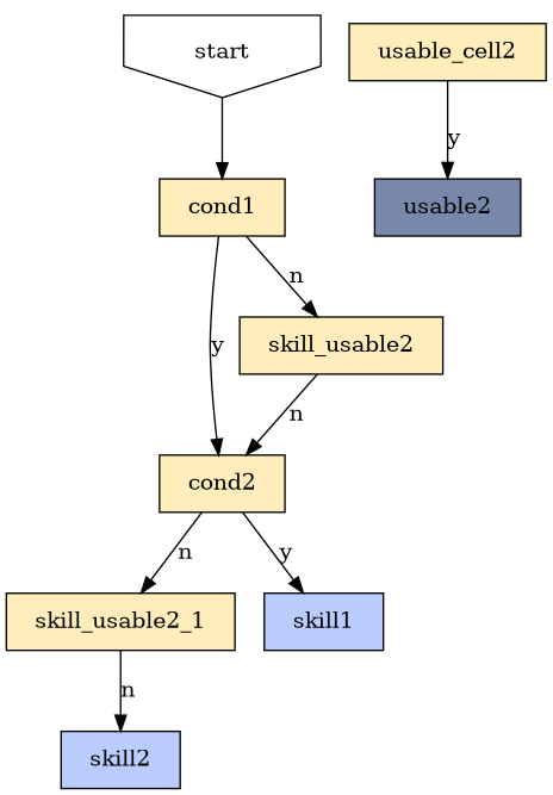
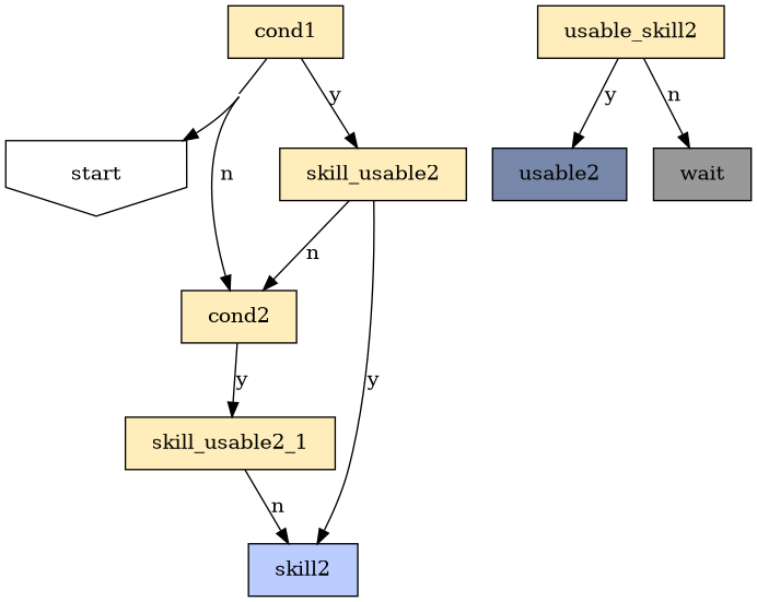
  digraph {
    concentrate=true
    fixedsize=true
    node [margin="0.25,0.125" shape=rect fillcolor="#FFEEBB" style=filled]
    start [shape=invhouse fillcolor="" style=""]
    cond1
    cond2
    skill_usable2
    skill_usable2_1
-   skill1 [fillcolor="#BBCCFF"]
    skill2 [fillcolor="#BBCCFF"]
    n8 [fillcolor="#7788aa" label=usable2]
-   usable_cell2
-   start -> cond1
-   cond1 -> cond2 [label=y]
-   cond1 -> skill_usable2 [label=n]
-   cond2 -> skill_usable2_1 [label=n]
-   cond2 -> skill1 [label=y]
+   usable_cell2 [label=usable_skill2]
+   wait [fillcolor="#999999"]
+   cond1 -> start
+   cond1 -> cond2 [label=n]
+   cond1 -> skill_usable2 [label=y]
+   cond2 -> skill_usable2_1 [label=y]
    skill_usable2 -> cond2 [label=n]
+   skill_usable2 -> skill2 [label=y]
    skill_usable2_1 -> skill2 [label=n]
    usable_cell2 -> n8 [label=y]
+   usable_cell2 -> wait [label=n]
  }
